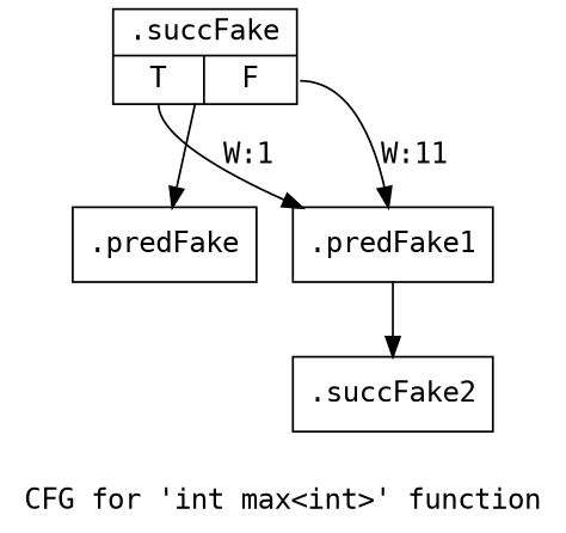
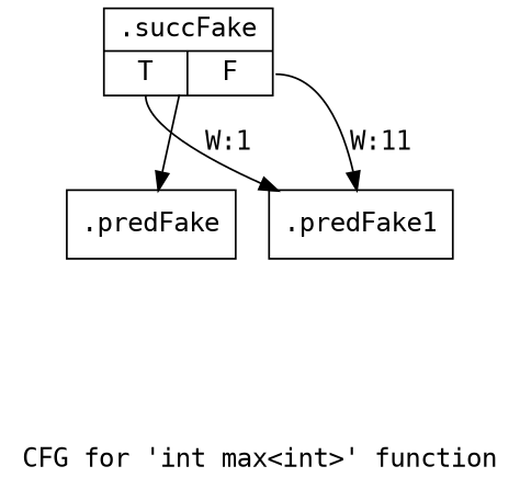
  digraph {
    fontname="DejaVu Sans Mono"
    label="CFG for 'int max\<int\>' function"
    node [fontname="DejaVu Sans Mono" shape=record filename="../../../../src/utils.h" linenumber=8]
    edge [execusionnum=10 filename="../../../../src/utils.h" fontname="DejaVu Sans Mono"]
    n1 [label="{.predFake}" filename="" linenumber=""]
    n2 [label="{.succFake|{<s0>T|<s1>F}}" linenumber=6]
    n3 [label="{.predFake1}"]
-   n4 [label="{.succFake2}"]
    n2 -> n1
    n2 -> n3 [execusionnum=0 label="W:1" tailport=s0]
    n2 -> n3 [label="W:11" tailport=s1]
-   n3 -> n4
  }
